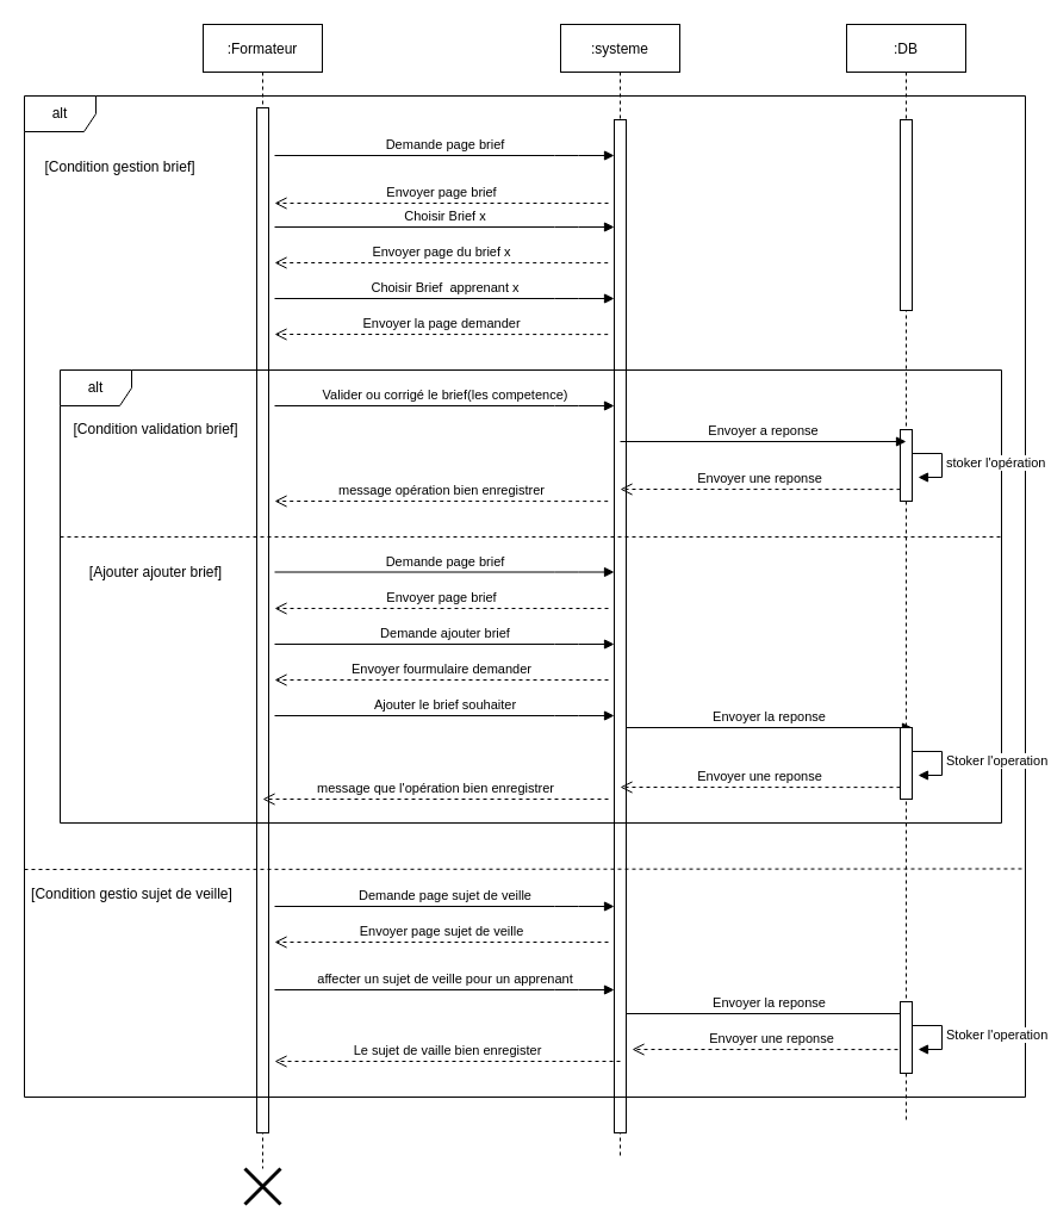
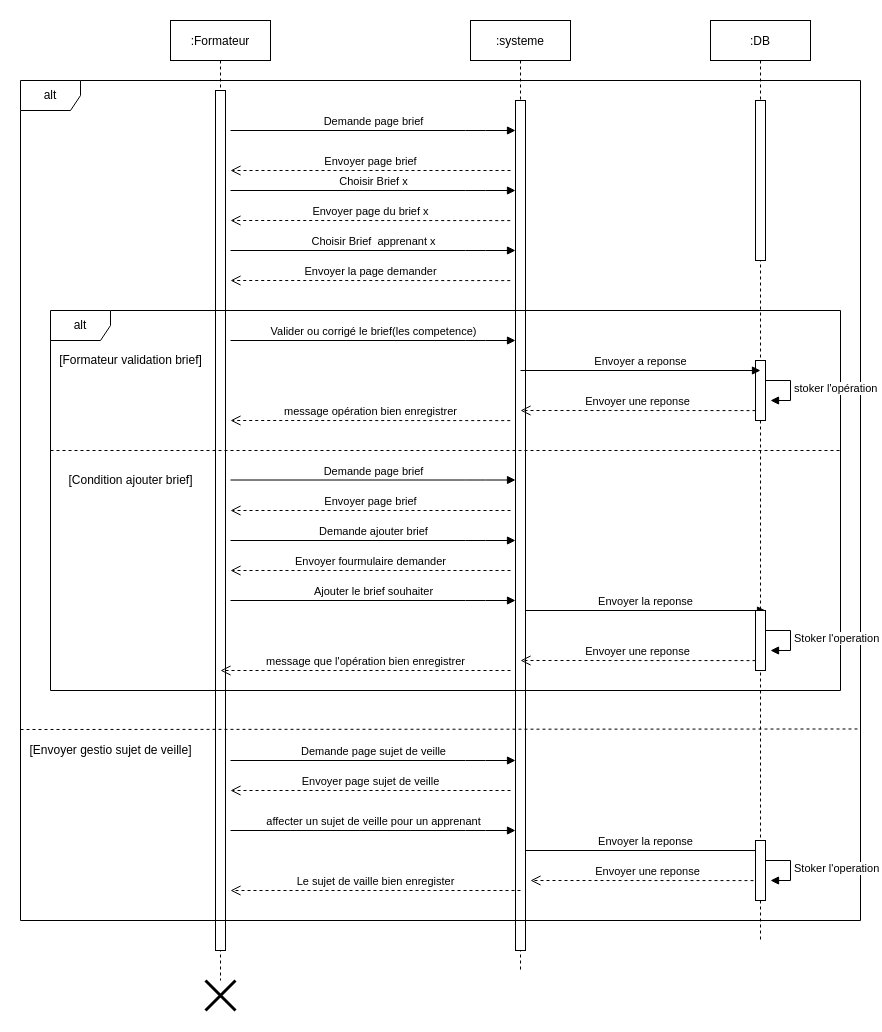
  <mxCell id="0" />
  <mxCell id="1" parent="0" />
  <mxCell id="2" value=":Formateur" style="shape=umlLifeline;perimeter=lifelinePerimeter;container=1;collapsible=0;recursiveResize=0;rounded=0;shadow=0;strokeWidth=1;" parent="1" vertex="1"><mxGeometry x="170" y="20" width="100" height="960" as="geometry" /></mxCell>
  <mxCell id="3" value="" style="points=[];perimeter=orthogonalPerimeter;rounded=0;shadow=0;strokeWidth=1;" parent="2" vertex="1"><mxGeometry x="45" y="70" width="10" height="860" as="geometry" /></mxCell>
  <mxCell id="4" value=":systeme" style="shape=umlLifeline;perimeter=lifelinePerimeter;container=1;collapsible=0;recursiveResize=0;rounded=0;shadow=0;strokeWidth=1;" parent="1" vertex="1"><mxGeometry x="470" y="20" width="100" height="950" as="geometry" /></mxCell>
  <mxCell id="5" value="" style="points=[];perimeter=orthogonalPerimeter;rounded=0;shadow=0;strokeWidth=1;" parent="4" vertex="1"><mxGeometry x="45" y="80" width="10" height="850" as="geometry" /></mxCell>
  <mxCell id="6" value=":DB" style="shape=umlLifeline;perimeter=lifelinePerimeter;container=1;collapsible=0;recursiveResize=0;rounded=0;shadow=0;strokeWidth=1;" vertex="1" parent="1"><mxGeometry x="710" y="20" width="100" height="920" as="geometry" /></mxCell>
  <mxCell id="7" value="" style="points=[];perimeter=orthogonalPerimeter;rounded=0;shadow=0;strokeWidth=1;" vertex="1" parent="6"><mxGeometry x="45" y="80" width="10" height="160" as="geometry" /></mxCell>
  <mxCell id="8" value="alt" style="shape=umlFrame;whiteSpace=wrap;html=1;" vertex="1" parent="1"><mxGeometry x="20" y="80" width="840" height="840" as="geometry" /></mxCell>
- <mxCell id="9" value="[Condition gestion brief]" style="text;html=1;align=center;verticalAlign=middle;resizable=0;points=[];autosize=1;" vertex="1" parent="1"><mxGeometry x="30" y="130" width="140" height="20" as="geometry" /></mxCell>
  <mxCell id="10" value="Demande page brief" style="html=1;verticalAlign=bottom;endArrow=block;" edge="1" parent="1"><mxGeometry width="80" relative="1" as="geometry"><mxPoint x="230" y="130" as="sourcePoint" /><mxPoint x="515" y="130" as="targetPoint" /><Array as="points"><mxPoint x="475" y="130" /></Array></mxGeometry></mxCell>
  <mxCell id="11" value="Envoyer page brief" style="html=1;verticalAlign=bottom;endArrow=open;dashed=1;endSize=8;" edge="1" parent="1"><mxGeometry relative="1" as="geometry"><mxPoint x="510" y="170" as="sourcePoint" /><mxPoint x="230" y="170" as="targetPoint" /></mxGeometry></mxCell>
  <mxCell id="12" value="Choisir Brief x" style="html=1;verticalAlign=bottom;endArrow=block;" edge="1" parent="1"><mxGeometry width="80" relative="1" as="geometry"><mxPoint x="230" y="190" as="sourcePoint" /><mxPoint x="515" y="190" as="targetPoint" /><Array as="points"><mxPoint x="475" y="190" /></Array></mxGeometry></mxCell>
  <mxCell id="13" value="Envoyer page du brief x" style="html=1;verticalAlign=bottom;endArrow=open;dashed=1;endSize=8;exitX=0.583;exitY=0.07;exitDx=0;exitDy=0;exitPerimeter=0;" edge="1" parent="1"><mxGeometry relative="1" as="geometry"><mxPoint x="509.72" y="220.1" as="sourcePoint" /><mxPoint x="230" y="220" as="targetPoint" /></mxGeometry></mxCell>
  <mxCell id="14" value="Choisir Brief&amp;nbsp; apprenant x" style="html=1;verticalAlign=bottom;endArrow=block;" edge="1" parent="1"><mxGeometry width="80" relative="1" as="geometry"><mxPoint x="230" y="250" as="sourcePoint" /><mxPoint x="515" y="250" as="targetPoint" /><Array as="points"><mxPoint x="475" y="250" /></Array></mxGeometry></mxCell>
  <mxCell id="15" value="Envoyer la page demander" style="html=1;verticalAlign=bottom;endArrow=open;dashed=1;endSize=8;exitX=0.583;exitY=0.07;exitDx=0;exitDy=0;exitPerimeter=0;" edge="1" parent="1"><mxGeometry relative="1" as="geometry"><mxPoint x="509.72" y="280.1" as="sourcePoint" /><mxPoint x="230" y="280" as="targetPoint" /></mxGeometry></mxCell>
  <mxCell id="16" value="alt" style="shape=umlFrame;whiteSpace=wrap;html=1;" vertex="1" parent="1"><mxGeometry y="310" width="790" height="380" as="geometry" x="50" /></mxCell>
- <mxCell id="17" value="[Condition validation brief]" style="text;html=1;align=center;verticalAlign=middle;resizable=0;points=[];autosize=1;" vertex="1" parent="1"><mxGeometry x="55" y="350" width="150" height="20" as="geometry" /></mxCell>
+ <mxCell id="17" value="[Formateur validation brief]" style="text;html=1;align=center;verticalAlign=middle;resizable=0;points=[];autosize=1;" vertex="1" parent="1"><mxGeometry x="55" y="350" width="150" height="20" as="geometry" /></mxCell>
  <mxCell id="18" value="Valider ou corrigé le brief(les competence)" style="html=1;verticalAlign=bottom;endArrow=block;" edge="1" parent="1"><mxGeometry width="80" relative="1" as="geometry"><mxPoint x="230" y="340" as="sourcePoint" /><mxPoint x="515" y="340" as="targetPoint" /><Array as="points"><mxPoint x="475" y="340" /></Array></mxGeometry></mxCell>
  <mxCell id="19" value="" style="points=[];perimeter=orthogonalPerimeter;rounded=0;shadow=0;strokeWidth=1;" vertex="1" parent="1"><mxGeometry x="755" y="360" width="10" height="60" as="geometry" /></mxCell>
  <mxCell id="20" value="Envoyer a reponse" style="html=1;verticalAlign=bottom;endArrow=block;" edge="1" parent="1"><mxGeometry width="80" relative="1" as="geometry"><mxPoint x="520" y="370" as="sourcePoint" /><mxPoint x="760" y="370" as="targetPoint" /><Array as="points" /></mxGeometry></mxCell>
  <mxCell id="21" value="stoker l'opération" style="edgeStyle=orthogonalEdgeStyle;html=1;align=left;spacingLeft=2;endArrow=block;rounded=0;entryX=1;entryY=0;" edge="1" parent="1"><mxGeometry relative="1" as="geometry"><mxPoint x="765" y="380" as="sourcePoint" /><Array as="points"><mxPoint x="790" y="380" /></Array><mxPoint x="770" y="400" as="targetPoint" /></mxGeometry></mxCell>
  <mxCell id="22" value="Envoyer une reponse" style="html=1;verticalAlign=bottom;endArrow=open;dashed=1;endSize=8;exitX=0.583;exitY=0.07;exitDx=0;exitDy=0;exitPerimeter=0;" edge="1" parent="1"><mxGeometry relative="1" as="geometry"><mxPoint x="755" y="410.1" as="sourcePoint" /><mxPoint x="520" y="410" as="targetPoint" /></mxGeometry></mxCell>
  <mxCell id="23" value="message opération bien enregistrer" style="html=1;verticalAlign=bottom;endArrow=open;dashed=1;endSize=8;exitX=0.583;exitY=0.07;exitDx=0;exitDy=0;exitPerimeter=0;" edge="1" parent="1"><mxGeometry relative="1" as="geometry"><mxPoint x="509.72" y="420.1" as="sourcePoint" /><mxPoint x="230" y="420" as="targetPoint" /></mxGeometry></mxCell>
  <mxCell id="24" value="" style="endArrow=none;dashed=1;html=1;" edge="1" parent="1"><mxGeometry width="50" height="50" relative="1" as="geometry"><mxPoint y="450" as="sourcePoint" x="50" /><mxPoint x="840" y="450" as="targetPoint" /></mxGeometry></mxCell>
- <mxCell id="25" value="[Ajouter ajouter brief]" style="text;html=1;align=center;verticalAlign=middle;resizable=0;points=[];autosize=1;" vertex="1" parent="1"><mxGeometry x="60" y="470" width="140" height="20" as="geometry" /></mxCell>
+ <mxCell id="25" value="[Condition ajouter brief]" style="text;html=1;align=center;verticalAlign=middle;resizable=0;points=[];autosize=1;" vertex="1" parent="1"><mxGeometry x="60" y="470" width="140" height="20" as="geometry" /></mxCell>
  <mxCell id="26" value="Demande page brief" style="html=1;verticalAlign=bottom;endArrow=block;" edge="1" parent="1"><mxGeometry width="80" relative="1" as="geometry"><mxPoint x="230" y="479.5" as="sourcePoint" /><mxPoint x="515" y="479.5" as="targetPoint" /><Array as="points"><mxPoint x="475" y="479.5" /></Array></mxGeometry></mxCell>
  <mxCell id="27" value="Envoyer page brief" style="html=1;verticalAlign=bottom;endArrow=open;dashed=1;endSize=8;" edge="1" parent="1"><mxGeometry relative="1" as="geometry"><mxPoint x="510" y="510" as="sourcePoint" /><mxPoint x="230" y="510" as="targetPoint" /></mxGeometry></mxCell>
  <mxCell id="28" value="Demande ajouter brief" style="html=1;verticalAlign=bottom;endArrow=block;" edge="1" parent="1"><mxGeometry width="80" relative="1" as="geometry"><mxPoint x="230" y="540" as="sourcePoint" /><mxPoint x="515" y="540" as="targetPoint" /><Array as="points"><mxPoint x="475" y="540" /></Array></mxGeometry></mxCell>
  <mxCell id="29" value="Envoyer fourmulaire demander" style="html=1;verticalAlign=bottom;endArrow=open;dashed=1;endSize=8;" edge="1" parent="1"><mxGeometry relative="1" as="geometry"><mxPoint x="510" y="570" as="sourcePoint" /><mxPoint x="230" y="570" as="targetPoint" /></mxGeometry></mxCell>
  <mxCell id="30" value="Ajouter le brief souhaiter" style="html=1;verticalAlign=bottom;endArrow=block;" edge="1" parent="1"><mxGeometry width="80" relative="1" as="geometry"><mxPoint x="230" y="600" as="sourcePoint" /><mxPoint x="515" y="600" as="targetPoint" /><Array as="points"><mxPoint x="475" y="600" /></Array></mxGeometry></mxCell>
  <mxCell id="31" value="Envoyer la reponse" style="html=1;verticalAlign=bottom;endArrow=block;" edge="1" parent="1"><mxGeometry width="80" relative="1" as="geometry"><mxPoint x="525" y="610" as="sourcePoint" /><mxPoint x="765" y="610" as="targetPoint" /><Array as="points" /></mxGeometry></mxCell>
  <mxCell id="32" value="" style="points=[];perimeter=orthogonalPerimeter;rounded=0;shadow=0;strokeWidth=1;" vertex="1" parent="1"><mxGeometry x="755" y="610" width="10" height="60" as="geometry" /></mxCell>
  <mxCell id="33" value="Stoker l'operation" style="edgeStyle=orthogonalEdgeStyle;html=1;align=left;spacingLeft=2;endArrow=block;rounded=0;entryX=1;entryY=0;" edge="1" parent="1"><mxGeometry relative="1" as="geometry"><mxPoint x="765" y="630" as="sourcePoint" /><Array as="points"><mxPoint x="790" y="630" /></Array><mxPoint x="770" y="650" as="targetPoint" /></mxGeometry></mxCell>
  <mxCell id="34" value="Envoyer une reponse" style="html=1;verticalAlign=bottom;endArrow=open;dashed=1;endSize=8;exitX=0.583;exitY=0.07;exitDx=0;exitDy=0;exitPerimeter=0;" edge="1" parent="1"><mxGeometry relative="1" as="geometry"><mxPoint x="755" y="660.1" as="sourcePoint" /><mxPoint x="520" y="660" as="targetPoint" /></mxGeometry></mxCell>
  <mxCell id="35" value="message que l'opération bien enregistrer" style="html=1;verticalAlign=bottom;endArrow=open;dashed=1;endSize=8;" edge="1" parent="1"><mxGeometry relative="1" as="geometry"><mxPoint x="510" y="670" as="sourcePoint" /><mxPoint x="220" y="670" as="targetPoint" /></mxGeometry></mxCell>
- <mxCell id="36" value="[Condition gestio sujet de veille]" style="text;html=1;align=center;verticalAlign=middle;resizable=0;points=[];autosize=1;" vertex="1" parent="1"><mxGeometry x="20" y="740" width="180" height="20" as="geometry" /></mxCell>
+ <mxCell id="36" value="[Envoyer gestio sujet de veille]" style="text;html=1;align=center;verticalAlign=middle;resizable=0;points=[];autosize=1;" vertex="1" parent="1"><mxGeometry x="20" y="740" width="180" height="20" as="geometry" /></mxCell>
  <mxCell id="37" value="" style="endArrow=none;dashed=1;html=1;entryX=0.999;entryY=0.772;entryDx=0;entryDy=0;entryPerimeter=0;" edge="1" parent="1" target="8"><mxGeometry width="50" height="50" relative="1" as="geometry"><mxPoint x="20" y="729" as="sourcePoint" /><mxPoint x="800" y="730" as="targetPoint" /></mxGeometry></mxCell>
  <mxCell id="38" value="Demande page sujet de veille" style="html=1;verticalAlign=bottom;endArrow=block;" edge="1" parent="1"><mxGeometry width="80" relative="1" as="geometry"><mxPoint x="230" y="760" as="sourcePoint" /><mxPoint x="515" y="760" as="targetPoint" /><Array as="points"><mxPoint x="475" y="760" /></Array></mxGeometry></mxCell>
  <mxCell id="39" value="Envoyer page sujet de veille" style="html=1;verticalAlign=bottom;endArrow=open;dashed=1;endSize=8;" edge="1" parent="1"><mxGeometry relative="1" as="geometry"><mxPoint x="510" y="790" as="sourcePoint" /><mxPoint x="230" y="790" as="targetPoint" /></mxGeometry></mxCell>
  <mxCell id="40" value="affecter un sujet de veille pour un apprenant" style="html=1;verticalAlign=bottom;endArrow=block;" edge="1" parent="1"><mxGeometry width="80" relative="1" as="geometry"><mxPoint x="230" y="830" as="sourcePoint" /><mxPoint x="515" y="830" as="targetPoint" /><Array as="points"><mxPoint x="475" y="830" /></Array></mxGeometry></mxCell>
  <mxCell id="41" value="Envoyer la reponse" style="html=1;verticalAlign=bottom;endArrow=block;" edge="1" parent="1"><mxGeometry width="80" relative="1" as="geometry"><mxPoint x="525" y="850" as="sourcePoint" /><mxPoint x="765" y="850" as="targetPoint" /><Array as="points" /></mxGeometry></mxCell>
  <mxCell id="42" value="Envoyer une reponse" style="html=1;verticalAlign=bottom;endArrow=open;dashed=1;endSize=8;exitX=0.583;exitY=0.07;exitDx=0;exitDy=0;exitPerimeter=0;" edge="1" parent="1"><mxGeometry relative="1" as="geometry"><mxPoint x="765" y="880.1" as="sourcePoint" /><mxPoint x="530" y="880" as="targetPoint" /></mxGeometry></mxCell>
  <mxCell id="43" value="" style="points=[];perimeter=orthogonalPerimeter;rounded=0;shadow=0;strokeWidth=1;" vertex="1" parent="1"><mxGeometry x="755" y="840" width="10" height="60" as="geometry" /></mxCell>
  <mxCell id="44" value="Stoker l'operation" style="edgeStyle=orthogonalEdgeStyle;html=1;align=left;spacingLeft=2;endArrow=block;rounded=0;entryX=1;entryY=0;" edge="1" parent="1"><mxGeometry relative="1" as="geometry"><mxPoint x="765" y="860" as="sourcePoint" /><Array as="points"><mxPoint x="790" y="860" /></Array><mxPoint x="770" y="880" as="targetPoint" /></mxGeometry></mxCell>
  <mxCell id="45" value="Le sujet de vaille bien enregister" style="html=1;verticalAlign=bottom;endArrow=open;dashed=1;endSize=8;" edge="1" parent="1"><mxGeometry relative="1" as="geometry"><mxPoint x="520" y="890" as="sourcePoint" /><mxPoint x="230" y="890" as="targetPoint" /></mxGeometry></mxCell>
  <mxCell id="46" value="" style="shape=umlDestroy;whiteSpace=wrap;html=1;strokeWidth=3;" vertex="1" parent="1"><mxGeometry x="205" y="980" width="30" height="30" as="geometry" /></mxCell>
